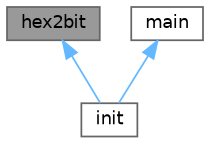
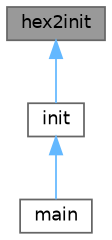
  digraph {
    rankdir=TB
    node [color=grey40 fillcolor=white fontname=Helvetica fontsize=10 shape=box style=filled]
    edge [color=steelblue1 dir=back fontname=Helvetica fontsize=10 labelfontname=Helvetica labelfontsize=10 style=solid]
-   n1 [color=gray40 fillcolor=grey60 fontcolor=black height=0.2 label=hex2bit width=0.4]
+   n1 [color=gray40 fillcolor=grey60 fontcolor=black height=0.2 label=hex2init width=0.4]
    n2 [height=0.2 label=init width=0.4]
    n3 [height=0.2 label=main width=0.4]
    n1 -> n2
-   n3 -> n2
+   n2 -> n3
  }
